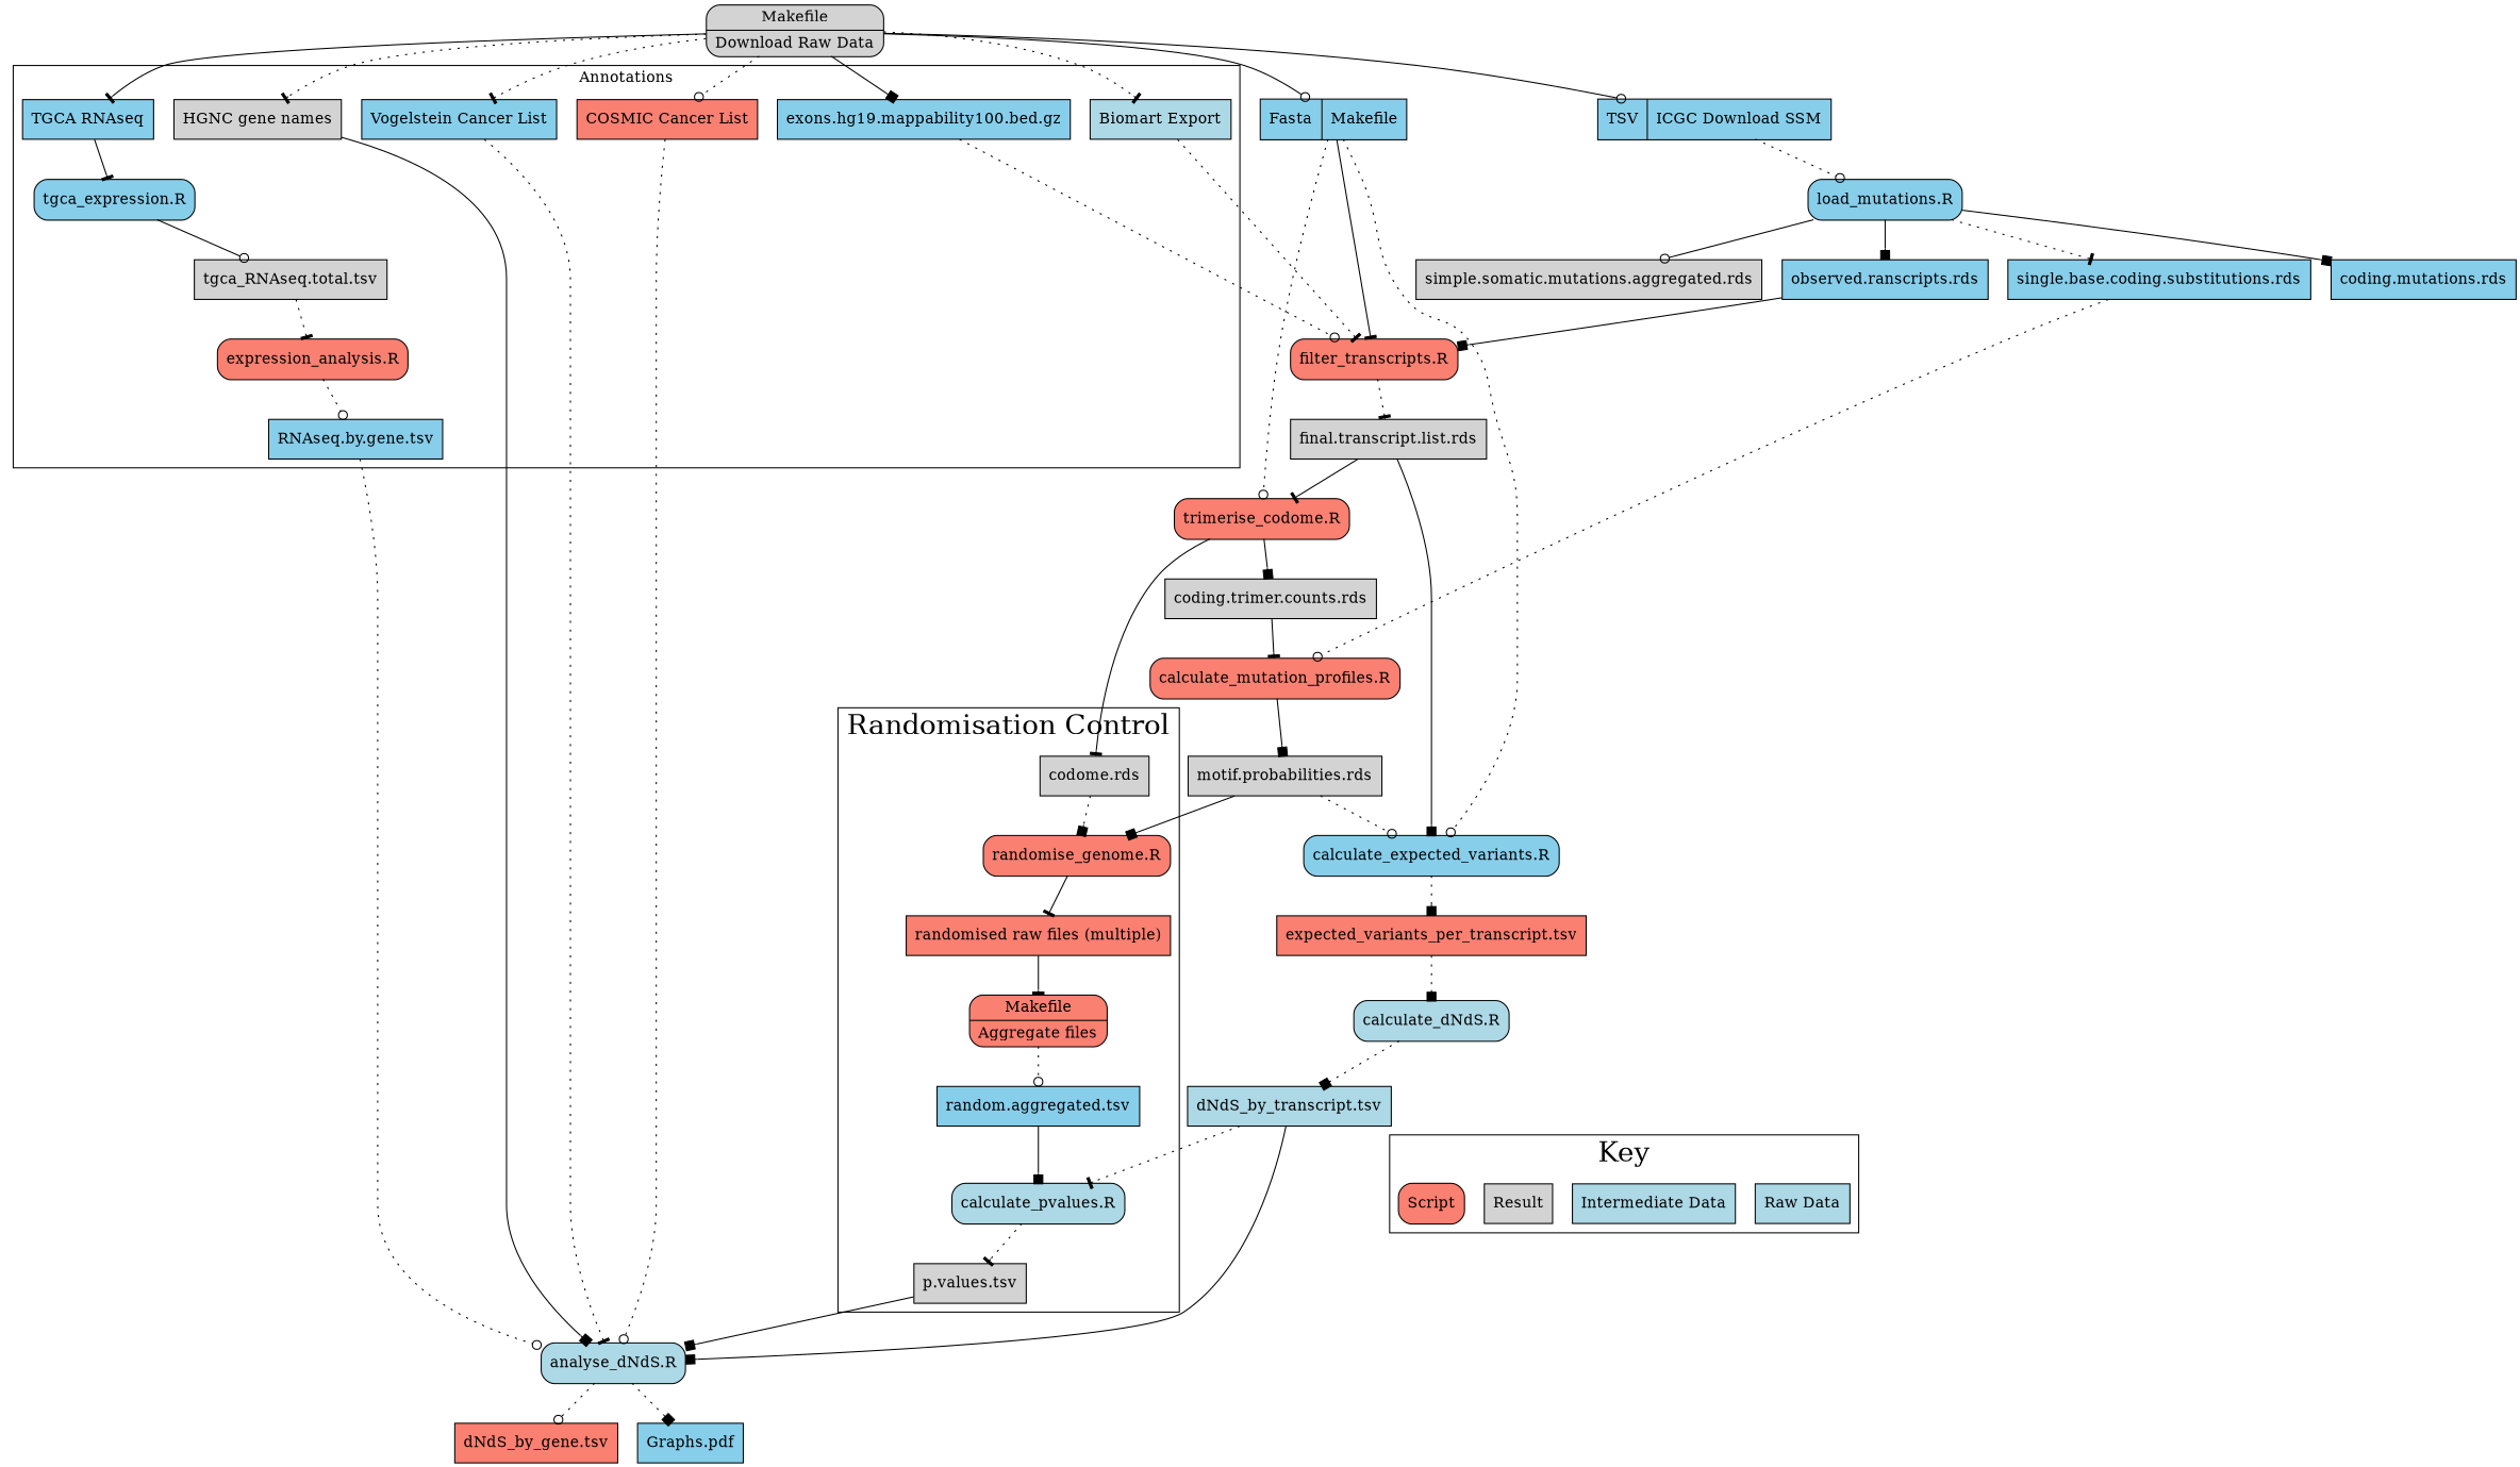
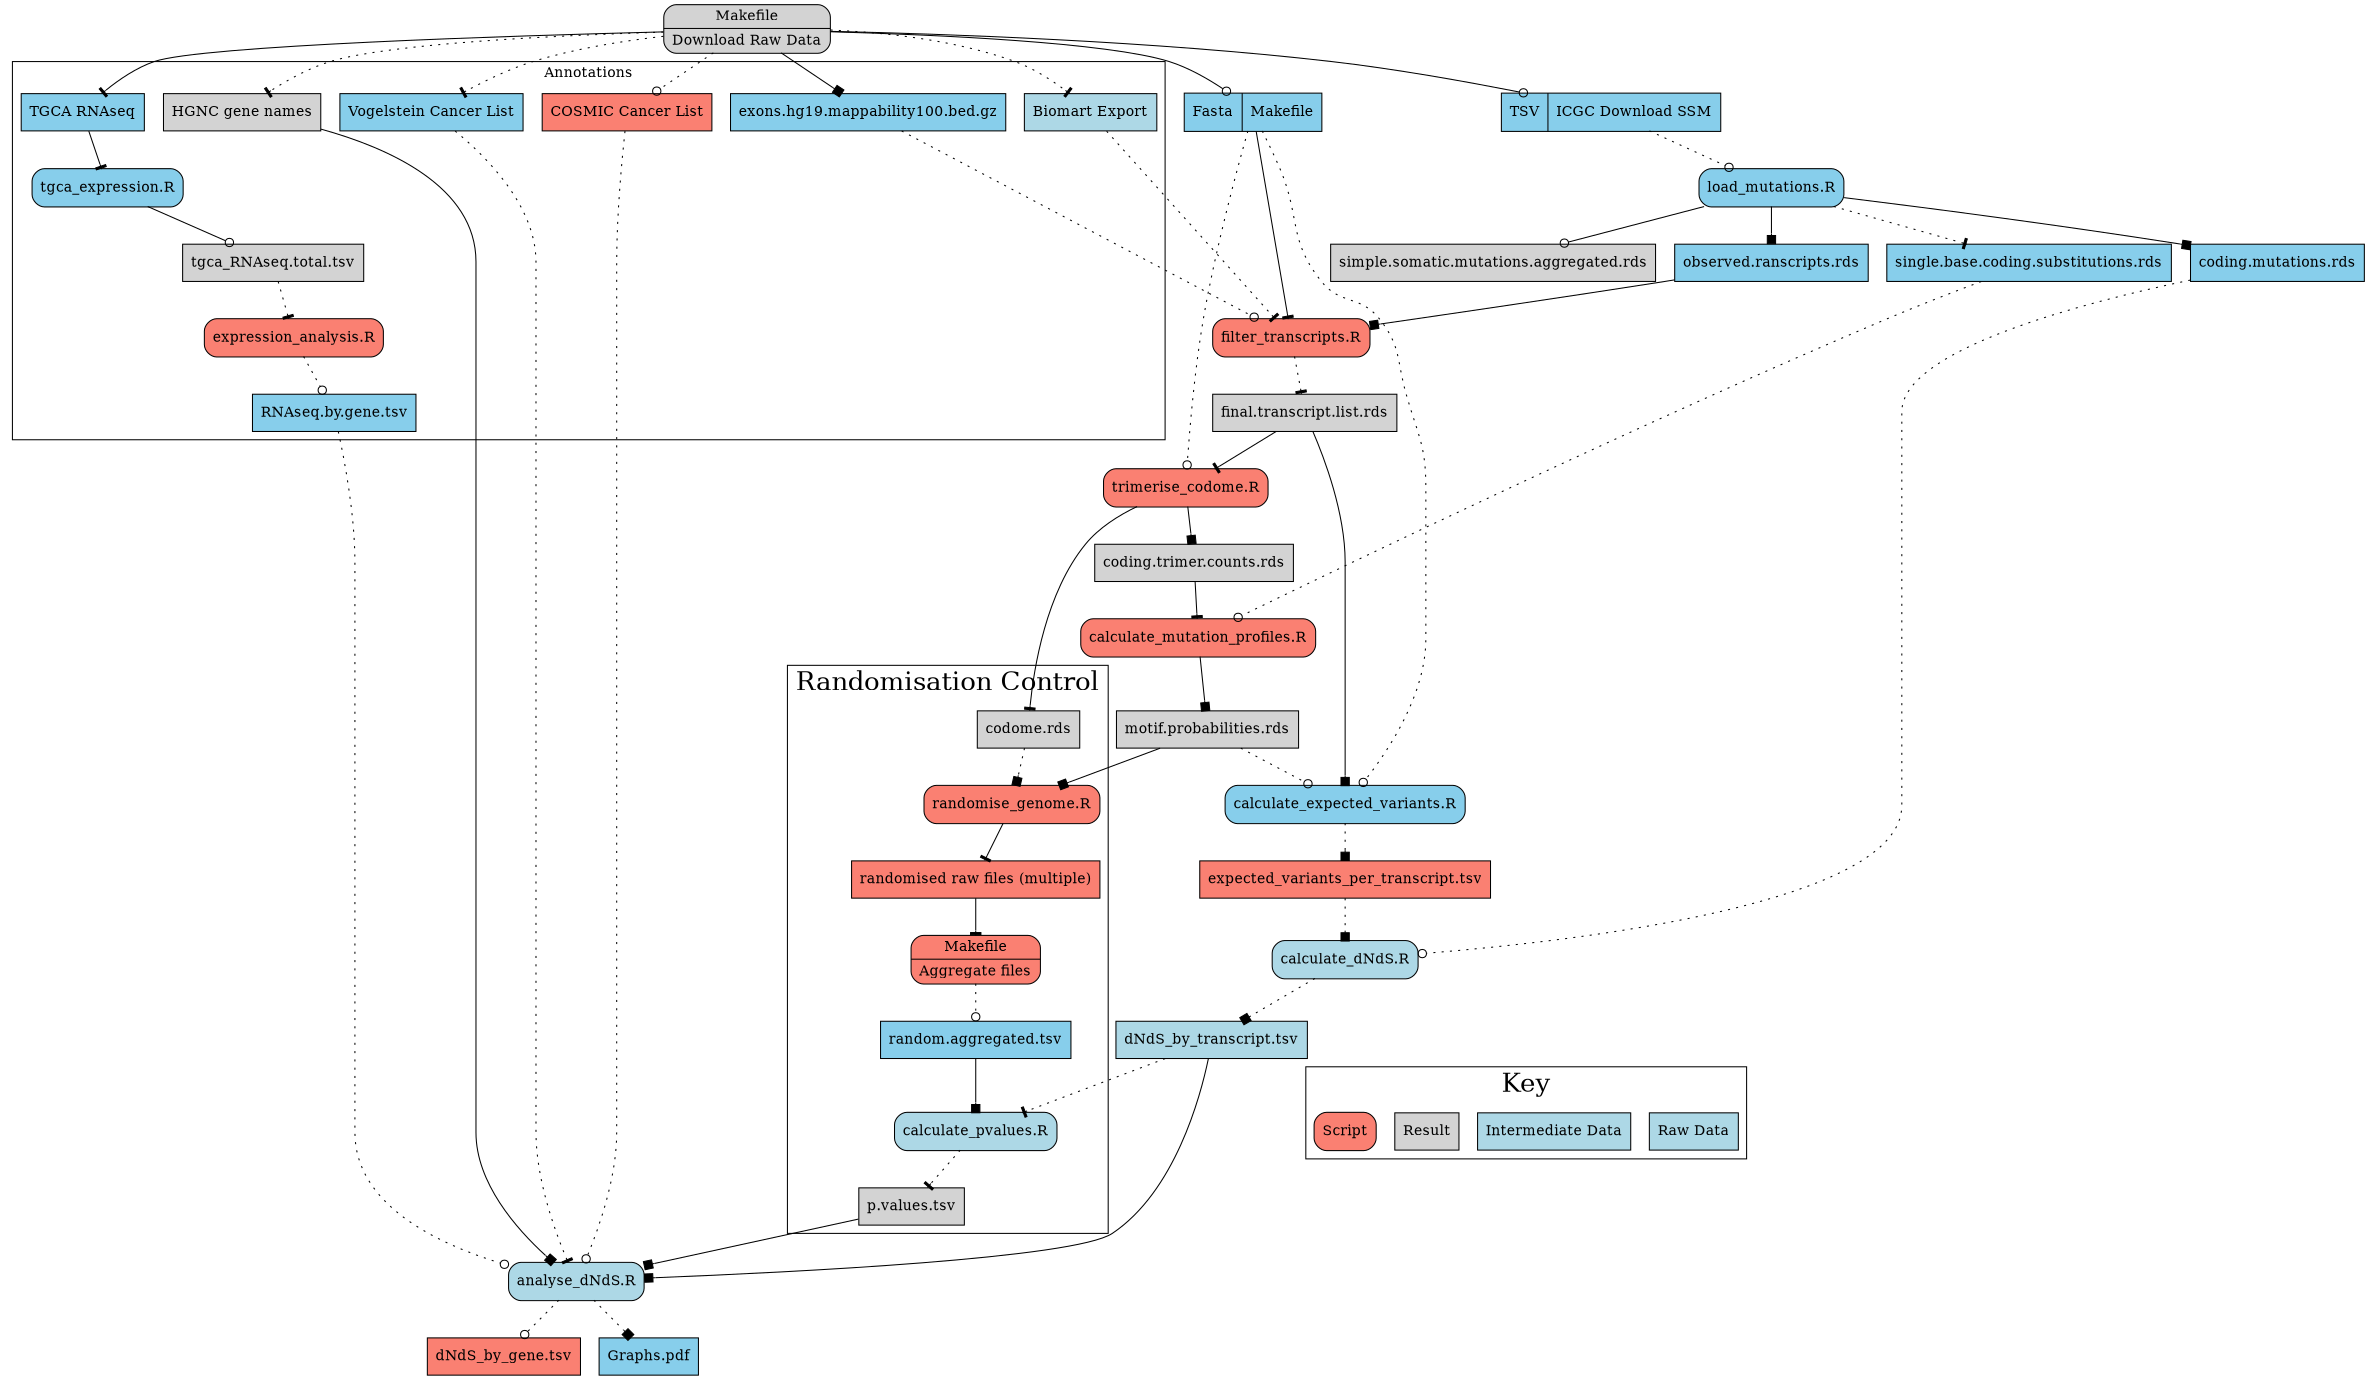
  digraph {
    node [fillcolor=skyblue shape=box style=filled]
    edge [arrowhead=tee style=dotted]
    n1 [label="Fasta | Makefile" shape=record]
    n2 [label="TSV | ICGC Download SSM" shape=record]
    n3 [fillcolor=salmon label="expected_variants_per_transcript.tsv"]
    n4 [label="coding.mutations.rds"]
    n5 [fillcolor=lightblue label="dNdS_by_transcript.tsv"]
    n6 [fillcolor=salmon label="dNdS_by_gene.tsv"]
    n7 [label="Graphs.pdf"]
    n8 [label="single.base.coding.substitutions.rds"]
    n9 [fillcolor=lightgrey label="coding.trimer.counts.rds"]
    n10 [fillcolor=lightgrey label="motif.probabilities.rds"]
    n11 [fillcolor=lightgrey label="simple.somatic.mutations.aggregated.rds"]
    n12 [label="observed.ranscripts.rds"]
    n13 [fillcolor=lightgrey label="final.transcript.list.rds"]
    n14 [fillcolor=salmon label="COSMIC Cancer List"]
    n15 [fillcolor=lightgrey label="HGNC gene names"]
    n16 [label="calculate_expected_variants.R}" shape=Mrecord]
    n17 [fillcolor=lightblue label="calculate_dNdS.R}" shape=Mrecord]
    n18 [fillcolor=lightblue label="analyse_dNdS.R}" shape=Mrecord]
    n19 [fillcolor=lightgrey label="{Makefile|Download Raw Data}" shape=Mrecord]
    n20 [fillcolor=salmon label="{trimerise_codome.R}" shape=Mrecord]
    n21 [label="{load_mutations.R}" shape=Mrecord]
    n22 [fillcolor=salmon label="{calculate_mutation_profiles.R}" shape=Mrecord]
    n23 [fillcolor=salmon label="{filter_transcripts.R}" shape=Mrecord]
    n24 [fillcolor=salmon label="{randomise_genome.R}" shape=Mrecord]
    n25 [fillcolor=lightgrey label="codome.rds"]
    n26 [label="random.aggregated.tsv"]
    n27 [fillcolor=lightgrey label="p.values.tsv"]
    n28 [fillcolor=salmon label="randomised raw files (multiple)"]
    n29 [fillcolor=salmon label="{Makefile|Aggregate files}" shape=Mrecord]
    n30 [fillcolor=lightblue label="{calculate_pvalues.R}" shape=Mrecord]
    n31 [label="exons.hg19.mappability100.bed.gz"]
    n32 [fillcolor=lightblue label="Biomart Export"]
    n33 [label="Vogelstein Cancer List"]
    n34 [label="TGCA RNAseq"]
    n35 [fillcolor=lightgrey label="tgca_RNAseq.total.tsv"]
    n36 [label="RNAseq.by.gene.tsv"]
    n37 [label="tgca_expression.R}" shape=Mrecord]
    n38 [fillcolor=salmon label="expression_analysis.R}" shape=Mrecord]
    n39 [fillcolor=lightblue label="Raw Data"]
    n40 [fillcolor=lightblue label="Intermediate Data"]
    n41 [fillcolor=lightgrey label=Result]
    n42 [fillcolor=salmon label=Script shape=Mrecord]
    subgraph sub_1 {
      n3
      n4
      n5
      n6
      n7
      n8
      n9
      n10
      n11
      n12
      n13
      n14
      n15
      n16
      n17
      n18
      n19
      n20
      n21
      n22
      n23
      subgraph sub_2 {
        rank=same
        n1
        n2
      }
    }
    subgraph cluster_3 {
      fontsize=25
      label="Randomisation Control"
      n24
      n25
      n26
      n27
      n28
      n29
      n30
    }
    subgraph cluster_4 {
      label=Annotations
      rank=max
      n14
      n15
      n31
      n32
      n33
      n34
      n35
      n36
      n37
      n38
    }
    subgraph cluster_5 {
      fontsize=25
      label=Key
      rank=min
      n39
      n40
      n41
      n42
    }
    n1 -> n16 [arrowhead=odot]
    n1 -> n20 [arrowhead=odot]
    n1 -> n23 [style=solid]
    n2 -> n21 [arrowhead=odot]
    n3 -> n17 [arrowhead=box]
+   n4 -> n17 [arrowhead=odot]
    n5 -> n18 [arrowhead=box style=solid]
    n5 -> n30
    n8 -> n22 [arrowhead=odot]
    n9 -> n22 [style=solid]
    n10 -> n16 [arrowhead=odot]
    n10 -> n24 [arrowhead=box style=solid]
    n12 -> n23 [arrowhead=box style=solid]
    n13 -> n16 [arrowhead=box style=solid]
    n13 -> n20 [style=solid]
    n14 -> n18 [arrowhead=odot]
    n15 -> n18 [arrowhead=box style=solid]
    n16 -> n3 [arrowhead=box]
    n17 -> n5 [arrowhead=box]
    n17 -> n42 [minlen=2 style=invis arrowhead=""]
    n18 -> n6 [arrowhead=odot]
    n18 -> n7 [arrowhead=box]
    n19 -> n1 [arrowhead=odot style=solid]
    n19 -> n2 [arrowhead=odot style=solid]
    n19 -> n14 [arrowhead=odot]
    n19 -> n15
    n19 -> n31 [arrowhead=box style=solid]
    n19 -> n32
    n19 -> n33
    n19 -> n34 [style=solid]
    n20 -> n9 [arrowhead=box style=solid]
    n20 -> n25 [style=solid]
    n21 -> n4 [arrowhead=box style=solid]
    n21 -> n8
    n21 -> n11 [arrowhead=odot style=solid]
    n21 -> n12 [arrowhead=box style=solid]
    n22 -> n10 [arrowhead=box style=solid]
    n23 -> n13
    n24 -> n28 [style=solid]
    n25 -> n24 [arrowhead=box]
    n26 -> n30 [arrowhead=box style=solid]
    n27 -> n18 [arrowhead=box style=solid]
    n28 -> n29 [style=solid]
    n29 -> n26 [arrowhead=odot]
    n30 -> n27
    n31 -> n23 [arrowhead=odot]
    n32 -> n23
    n33 -> n18
    n34 -> n37 [style=solid]
    n35 -> n38
    n36 -> n18 [arrowhead=odot]
    n37 -> n35 [arrowhead=odot style=solid]
    n38 -> n36 [arrowhead=odot]
  }
